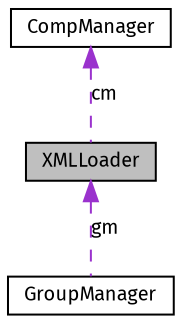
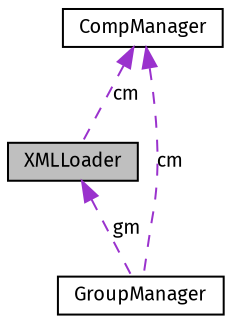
  digraph {
    fontname="Fira Sans"
    node [color=black fillcolor=white fontname="Fira Sans" fontsize=10 shape=record style=filled]
    edge [color=darkorchid3 dir=back fontname="Fira Sans" fontsize=10 labelfontname="FreeSans.ttf" labelfontsize=10 style=dashed]
    n1 [fillcolor=grey75 fontcolor=black height=0.2 label=XMLLoader width=0.4]
    n2 [height=0.2 label=GroupManager width=0.4]
    n3 [height=0.2 label=CompManager width=0.4]
    n1 -> n2 [label=gm]
    n3 -> n1 [label=cm]
+   n3 -> n2 [label=cm]
  }
